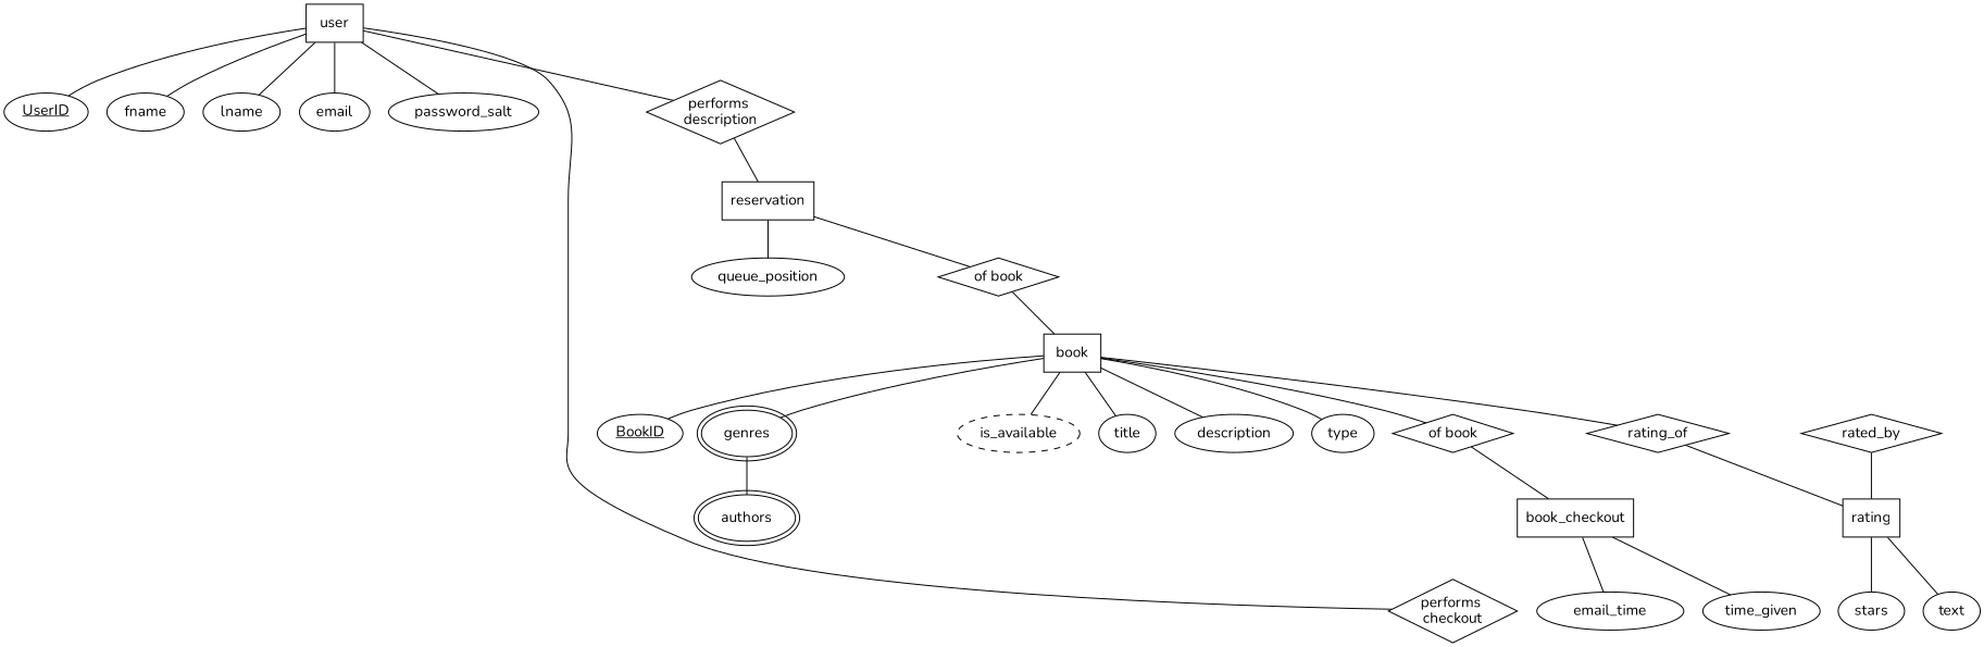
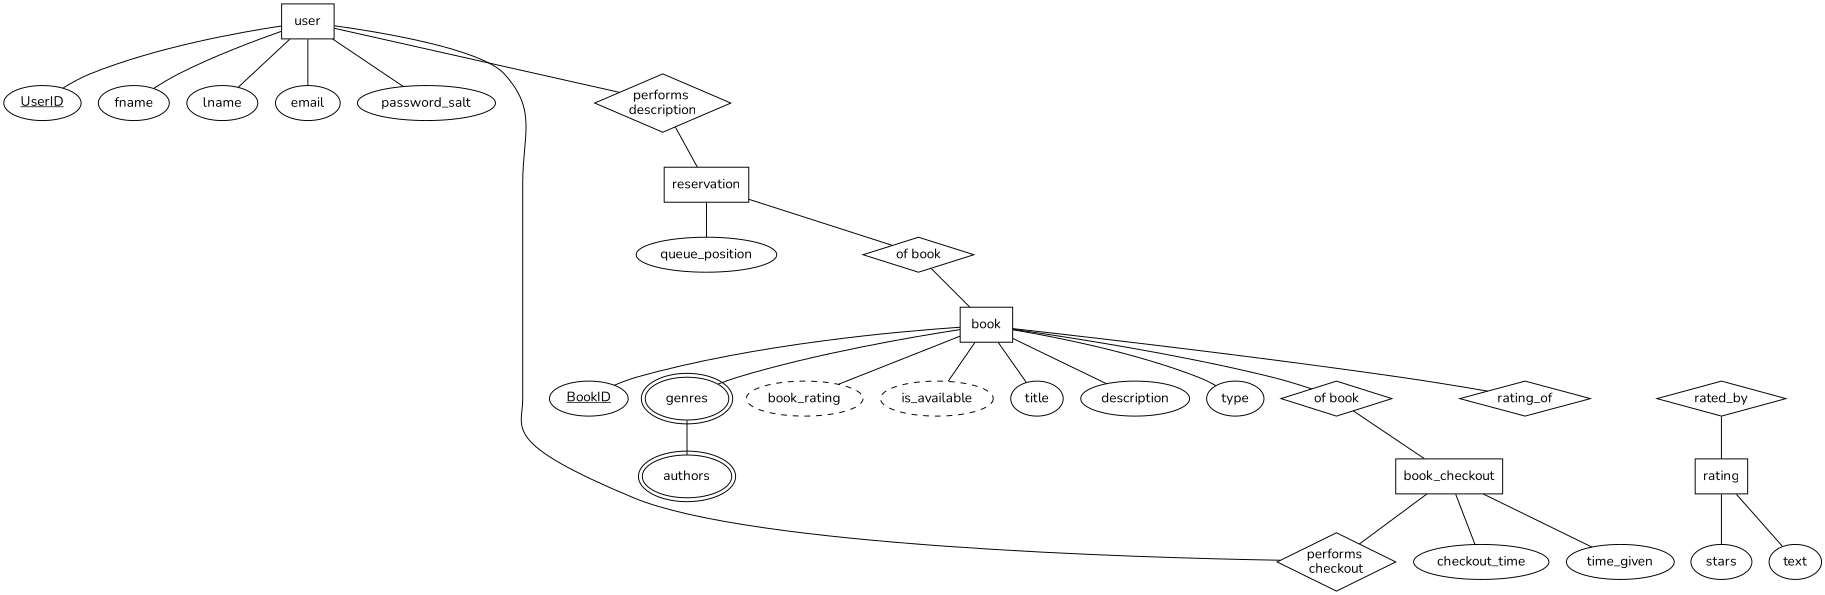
  digraph {
    dir=none
    fontname=Nunito
    node [fontname=Nunito]
    edge [dir=none fontname=Nunito]
    user [shape=box]
    n2 [label=<<u>UserID</u>>]
    fname
    lname
    email
    password_salt
    book [shape=box]
    n8 [label=<<u>BookID</u>>]
    authors [peripheries=2]
    genres [peripheries=2]
+   book_rating [style=dashed]
    is_available [style=dashed]
    title
    description
    type
    n16 [label="performs \ncheckout" margin="0,0" shape=diamond]
    n17 [label="of book" shape=diamond]
    book_checkout [shape=box]
-   checkout_time [label=email_time]
+   checkout_time
    time_given
    rated_by [shape=diamond]
    rating_of [shape=diamond]
    rating [shape=box]
    stars
    text
    n26 [label="performs \ndescription" margin="0,0" shape=diamond]
    reservation [shape=box]
    queue_position
    n29 [label="of book" shape=diamond]
    subgraph sub_1 {
      user
      n2
      fname
      lname
      email
      password_salt
    }
    subgraph sub_2 {
      book
      n8
      authors
      genres
+     book_rating
      is_available
      title
      description
      type
    }
    subgraph sub_3 {
      user
      book
      n16
      n17
      book_checkout
      checkout_time
      time_given
    }
    subgraph sub_4 {
      user
      book
      rated_by
      rating_of
      rating
      stars
      text
    }
    subgraph sub_5 {
      user
      book
      n26
      reservation
      queue_position
      n29
    }
    user -> n2
    user -> fname
    user -> lname
    user -> email
    user -> password_salt
    user -> n16
    user -> n26
    book -> n8
    book -> genres
+   book -> book_rating
    book -> is_available
    book -> title
    book -> description
    book -> type
    book -> n17
    book -> rating_of
    genres -> authors
    n17 -> n16 [color=invis weight=10 dir=""]
    n17 -> book_checkout
+   book_checkout -> n16
    book_checkout -> checkout_time
    book_checkout -> time_given
    rated_by -> rating
-   rating_of -> rating
    rating -> stars
    rating -> text
    n26 -> reservation
    reservation -> queue_position
    reservation -> n29
    n29 -> book
  }
